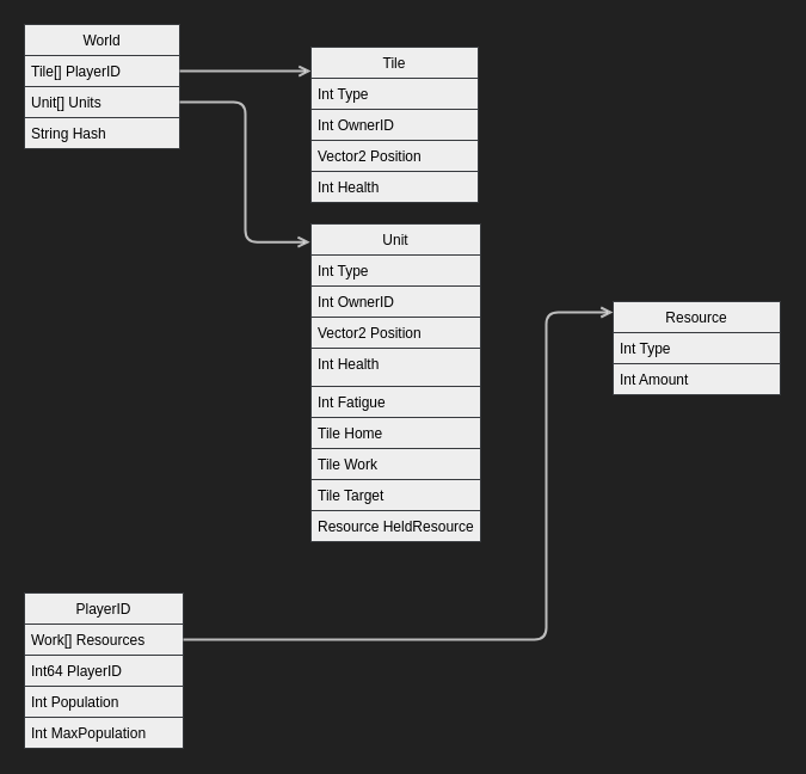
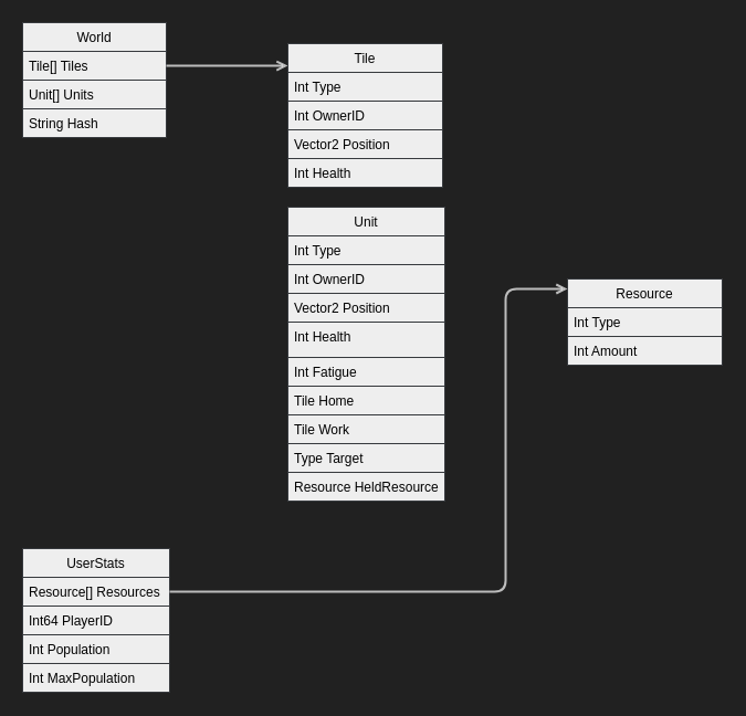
  <mxCell id="0" />
  <mxCell id="1" parent="0" />
  <mxCell id="2" value="World" style="swimlane;fontStyle=0;childLayout=stackLayout;horizontal=1;startSize=26;horizontalStack=0;resizeParent=1;resizeParentMax=0;resizeLast=0;collapsible=1;marginBottom=0;glass=0;rounded=0;shadow=0;comic=0;swimlaneLine=1;fillColor=#eeeeee;strokeColor=#36393d;swimlaneFillColor=none;" parent="1" vertex="1"><mxGeometry x="20" y="20" width="130" height="104" as="geometry" /></mxCell>
- <mxCell id="3" value="Tile[] PlayerID" style="text;align=left;verticalAlign=top;spacingLeft=4;spacingRight=4;overflow=hidden;rotatable=0;points=[[0,0.5],[1,0.5]];portConstraint=eastwest;rounded=0;fillColor=#eeeeee;strokeColor=#36393d;" parent="2" vertex="1"><mxGeometry y="26" width="130" height="26" as="geometry" /></mxCell>
+ <mxCell id="3" value="Tile[] Tiles" style="text;align=left;verticalAlign=top;spacingLeft=4;spacingRight=4;overflow=hidden;rotatable=0;points=[[0,0.5],[1,0.5]];portConstraint=eastwest;rounded=0;fillColor=#eeeeee;strokeColor=#36393d;" parent="2" vertex="1"><mxGeometry y="26" width="130" height="26" as="geometry" /></mxCell>
  <mxCell id="4" value="Unit[] Units" style="text;align=left;verticalAlign=top;spacingLeft=4;spacingRight=4;overflow=hidden;rotatable=0;points=[[0,0.5],[1,0.5]];portConstraint=eastwest;rounded=0;fillColor=#eeeeee;strokeColor=#36393d;" parent="2" vertex="1"><mxGeometry y="52" width="130" height="26" as="geometry" /></mxCell>
  <mxCell id="5" value="String Hash" style="text;align=left;verticalAlign=top;spacingLeft=4;spacingRight=4;overflow=hidden;rotatable=0;points=[[0,0.5],[1,0.5]];portConstraint=eastwest;rounded=0;glass=0;fillColor=#eeeeee;strokeColor=#36393d;" parent="2" vertex="1"><mxGeometry y="78" width="130" height="26" as="geometry" /></mxCell>
  <mxCell id="6" style="edgeStyle=orthogonalEdgeStyle;rounded=1;orthogonalLoop=1;jettySize=auto;html=1;exitX=1;exitY=0.5;exitDx=0;exitDy=0;entryX=0;entryY=0.154;entryDx=0;entryDy=0;entryPerimeter=0;strokeColor=#FFFFFF;strokeWidth=2;endArrow=open;endFill=0;opacity=70;" parent="1" source="3" target="7" edge="1"><mxGeometry relative="1" as="geometry"><mxPoint x="280" y="59" as="targetPoint" /></mxGeometry></mxCell>
  <mxCell id="7" value="Tile" style="swimlane;fontStyle=0;childLayout=stackLayout;horizontal=1;startSize=26;horizontalStack=0;resizeParent=1;resizeParentMax=0;resizeLast=0;collapsible=1;marginBottom=0;rounded=0;fillColor=#eeeeee;strokeColor=#36393d;" parent="1" vertex="1"><mxGeometry x="260" y="39" width="140" height="130" as="geometry"><mxRectangle x="360" y="173" width="46" height="26" as="alternateBounds" /></mxGeometry></mxCell>
  <mxCell id="8" value="Int Type" style="text;align=left;verticalAlign=top;spacingLeft=4;spacingRight=4;overflow=hidden;rotatable=0;points=[[0,0.5],[1,0.5]];portConstraint=eastwest;rounded=0;fillColor=#eeeeee;strokeColor=#36393d;" parent="7" vertex="1"><mxGeometry y="26" width="140" height="26" as="geometry" /></mxCell>
  <mxCell id="9" value="Int OwnerID&#10;" style="text;align=left;verticalAlign=top;spacingLeft=4;spacingRight=4;overflow=hidden;rotatable=0;points=[[0,0.5],[1,0.5]];portConstraint=eastwest;rounded=0;fillColor=#eeeeee;strokeColor=#36393d;" parent="7" vertex="1"><mxGeometry y="52" width="140" height="26" as="geometry" /></mxCell>
  <mxCell id="10" value="Vector2 Position" style="text;align=left;verticalAlign=top;spacingLeft=4;spacingRight=4;overflow=hidden;rotatable=0;points=[[0,0.5],[1,0.5]];portConstraint=eastwest;rounded=0;fillColor=#eeeeee;strokeColor=#36393d;" parent="7" vertex="1"><mxGeometry y="78" width="140" height="26" as="geometry" /></mxCell>
  <mxCell id="11" value="Int Health" style="text;align=left;verticalAlign=top;spacingLeft=4;spacingRight=4;overflow=hidden;rotatable=0;points=[[0,0.5],[1,0.5]];portConstraint=eastwest;rounded=0;fillColor=#eeeeee;strokeColor=#36393d;" parent="7" vertex="1"><mxGeometry y="104" width="140" height="26" as="geometry" /></mxCell>
  <mxCell id="12" value="Unit" style="swimlane;fontStyle=0;childLayout=stackLayout;horizontal=1;startSize=26;horizontalStack=0;resizeParent=1;resizeParentMax=0;resizeLast=0;collapsible=1;marginBottom=0;rounded=0;fillColor=#eeeeee;strokeColor=#36393d;" parent="1" vertex="1"><mxGeometry x="260" y="187" width="142" height="266" as="geometry" /></mxCell>
  <mxCell id="13" value="Int Type" style="text;align=left;verticalAlign=top;spacingLeft=4;spacingRight=4;overflow=hidden;rotatable=0;points=[[0,0.5],[1,0.5]];portConstraint=eastwest;rounded=0;fillColor=#eeeeee;strokeColor=#36393d;" parent="12" vertex="1"><mxGeometry y="26" width="142" height="26" as="geometry" /></mxCell>
  <mxCell id="14" value="Int OwnerID&#10;" style="text;align=left;verticalAlign=top;spacingLeft=4;spacingRight=4;overflow=hidden;rotatable=0;points=[[0,0.5],[1,0.5]];portConstraint=eastwest;rounded=0;fillColor=#eeeeee;strokeColor=#36393d;" parent="12" vertex="1"><mxGeometry y="52" width="142" height="26" as="geometry" /></mxCell>
  <mxCell id="15" value="Vector2 Position" style="text;align=left;verticalAlign=top;spacingLeft=4;spacingRight=4;overflow=hidden;rotatable=0;points=[[0,0.5],[1,0.5]];portConstraint=eastwest;rounded=0;fillColor=#eeeeee;strokeColor=#36393d;" parent="12" vertex="1"><mxGeometry y="78" width="142" height="26" as="geometry" /></mxCell>
  <mxCell id="16" value="Int Health" style="text;align=left;verticalAlign=top;spacingLeft=4;spacingRight=4;overflow=hidden;rotatable=0;points=[[0,0.5],[1,0.5]];portConstraint=eastwest;rounded=0;fillColor=#eeeeee;strokeColor=#36393d;" parent="12" vertex="1"><mxGeometry y="104" width="142" height="32" as="geometry" /></mxCell>
  <mxCell id="17" value="Int Fatigue" style="text;align=left;verticalAlign=top;spacingLeft=4;spacingRight=4;overflow=hidden;rotatable=0;points=[[0,0.5],[1,0.5]];portConstraint=eastwest;rounded=0;fillColor=#eeeeee;strokeColor=#36393d;" parent="12" vertex="1"><mxGeometry y="136" width="142" height="26" as="geometry" /></mxCell>
  <mxCell id="18" value="Tile Home" style="text;align=left;verticalAlign=top;spacingLeft=4;spacingRight=4;overflow=hidden;rotatable=0;points=[[0,0.5],[1,0.5]];portConstraint=eastwest;rounded=0;fillColor=#eeeeee;strokeColor=#36393d;" parent="12" vertex="1"><mxGeometry y="162" width="142" height="26" as="geometry" /></mxCell>
  <mxCell id="19" value="Tile Work" style="text;align=left;verticalAlign=top;spacingLeft=4;spacingRight=4;overflow=hidden;rotatable=0;points=[[0,0.5],[1,0.5]];portConstraint=eastwest;rounded=0;fillColor=#eeeeee;strokeColor=#36393d;" parent="12" vertex="1"><mxGeometry y="188" width="142" height="26" as="geometry" /></mxCell>
- <mxCell id="20" value="Tile Target" style="text;align=left;verticalAlign=top;spacingLeft=4;spacingRight=4;overflow=hidden;rotatable=0;points=[[0,0.5],[1,0.5]];portConstraint=eastwest;rounded=0;fillColor=#eeeeee;strokeColor=#36393d;" parent="12" vertex="1"><mxGeometry y="214" width="142" height="26" as="geometry" /></mxCell>
+ <mxCell id="20" value="Type Target" style="text;align=left;verticalAlign=top;spacingLeft=4;spacingRight=4;overflow=hidden;rotatable=0;points=[[0,0.5],[1,0.5]];portConstraint=eastwest;rounded=0;fillColor=#eeeeee;strokeColor=#36393d;" parent="12" vertex="1"><mxGeometry y="214" width="142" height="26" as="geometry" /></mxCell>
  <mxCell id="21" value="Resource HeldResource" style="text;align=left;verticalAlign=top;spacingLeft=4;spacingRight=4;overflow=hidden;rotatable=0;points=[[0,0.5],[1,0.5]];portConstraint=eastwest;rounded=0;fillColor=#eeeeee;strokeColor=#36393d;" parent="12" vertex="1"><mxGeometry y="240" width="142" height="26" as="geometry" /></mxCell>
- <mxCell id="22" style="edgeStyle=orthogonalEdgeStyle;rounded=1;orthogonalLoop=1;jettySize=auto;html=1;exitX=1;exitY=0.5;exitDx=0;exitDy=0;entryX=-0.006;entryY=0.057;entryDx=0;entryDy=0;entryPerimeter=0;strokeColor=#FFFFFF;comic=0;strokeWidth=2;endArrow=open;endFill=0;opacity=70;" parent="1" source="4" target="12" edge="1"><mxGeometry relative="1" as="geometry" /></mxCell>
  <mxCell id="23" value="Resource" style="swimlane;fontStyle=0;childLayout=stackLayout;horizontal=1;startSize=26;horizontalStack=0;resizeParent=1;resizeParentMax=0;resizeLast=0;collapsible=1;marginBottom=0;rounded=0;fillColor=#eeeeee;strokeColor=#36393d;" parent="1" vertex="1"><mxGeometry x="513" y="252" width="140" height="78" as="geometry"><mxRectangle x="360" y="173" width="46" height="26" as="alternateBounds" /></mxGeometry></mxCell>
  <mxCell id="24" value="Int Type" style="text;align=left;verticalAlign=top;spacingLeft=4;spacingRight=4;overflow=hidden;rotatable=0;points=[[0,0.5],[1,0.5]];portConstraint=eastwest;rounded=0;fillColor=#eeeeee;strokeColor=#36393d;" parent="23" vertex="1"><mxGeometry y="26" width="140" height="26" as="geometry" /></mxCell>
  <mxCell id="25" value="Int Amount" style="text;align=left;verticalAlign=top;spacingLeft=4;spacingRight=4;overflow=hidden;rotatable=0;points=[[0,0.5],[1,0.5]];portConstraint=eastwest;rounded=0;fillColor=#eeeeee;strokeColor=#36393d;" parent="23" vertex="1"><mxGeometry y="52" width="140" height="26" as="geometry" /></mxCell>
- <mxCell id="26" value="PlayerID" style="swimlane;fontStyle=0;childLayout=stackLayout;horizontal=1;startSize=26;horizontalStack=0;resizeParent=1;resizeParentMax=0;resizeLast=0;collapsible=1;marginBottom=0;glass=0;rounded=0;shadow=0;comic=0;swimlaneLine=1;fillColor=#eeeeee;strokeColor=#36393d;swimlaneFillColor=none;" parent="1" vertex="1"><mxGeometry x="20" y="496" width="133" height="130" as="geometry" /></mxCell>
- <mxCell id="27" value="Work[] Resources" style="text;align=left;verticalAlign=top;spacingLeft=4;spacingRight=4;overflow=hidden;rotatable=0;points=[[0,0.5],[1,0.5]];portConstraint=eastwest;rounded=0;fillColor=#eeeeee;strokeColor=#36393d;" parent="26" vertex="1"><mxGeometry y="26" width="133" height="26" as="geometry" /></mxCell>
+ <mxCell id="26" value="UserStats" style="swimlane;fontStyle=0;childLayout=stackLayout;horizontal=1;startSize=26;horizontalStack=0;resizeParent=1;resizeParentMax=0;resizeLast=0;collapsible=1;marginBottom=0;glass=0;rounded=0;shadow=0;comic=0;swimlaneLine=1;fillColor=#eeeeee;strokeColor=#36393d;swimlaneFillColor=none;" parent="1" vertex="1"><mxGeometry x="20" y="496" width="133" height="130" as="geometry" /></mxCell>
+ <mxCell id="27" value="Resource[] Resources" style="text;align=left;verticalAlign=top;spacingLeft=4;spacingRight=4;overflow=hidden;rotatable=0;points=[[0,0.5],[1,0.5]];portConstraint=eastwest;rounded=0;fillColor=#eeeeee;strokeColor=#36393d;" parent="26" vertex="1"><mxGeometry y="26" width="133" height="26" as="geometry" /></mxCell>
  <mxCell id="28" value="Int64 PlayerID" style="text;align=left;verticalAlign=top;spacingLeft=4;spacingRight=4;overflow=hidden;rotatable=0;points=[[0,0.5],[1,0.5]];portConstraint=eastwest;rounded=0;fillColor=#eeeeee;strokeColor=#36393d;" parent="26" vertex="1"><mxGeometry y="52" width="133" height="26" as="geometry" /></mxCell>
  <mxCell id="29" value="Int Population" style="text;align=left;verticalAlign=top;spacingLeft=4;spacingRight=4;overflow=hidden;rotatable=0;points=[[0,0.5],[1,0.5]];portConstraint=eastwest;rounded=0;fillColor=#eeeeee;strokeColor=#36393d;" parent="26" vertex="1"><mxGeometry y="78" width="133" height="26" as="geometry" /></mxCell>
  <mxCell id="30" value="Int MaxPopulation" style="text;align=left;verticalAlign=top;spacingLeft=4;spacingRight=4;overflow=hidden;rotatable=0;points=[[0,0.5],[1,0.5]];portConstraint=eastwest;rounded=0;fillColor=#eeeeee;strokeColor=#36393d;" parent="26" vertex="1"><mxGeometry y="104" width="133" height="26" as="geometry" /></mxCell>
  <mxCell id="31" style="edgeStyle=orthogonalEdgeStyle;rounded=1;orthogonalLoop=1;jettySize=auto;html=1;exitX=1;exitY=0.5;exitDx=0;exitDy=0;strokeColor=#FFFFFF;comic=0;strokeWidth=2;endArrow=open;endFill=0;opacity=70;" parent="1" source="27" edge="1"><mxGeometry relative="1" as="geometry"><mxPoint x="456" y="392" as="sourcePoint" /><mxPoint x="513" y="261" as="targetPoint" /><Array as="points"><mxPoint x="457" y="535" /><mxPoint x="457" y="261" /></Array></mxGeometry></mxCell>
